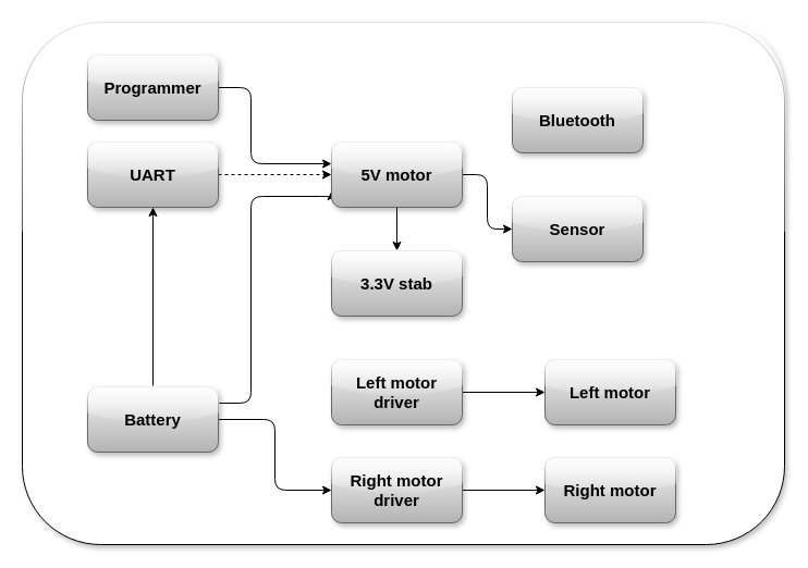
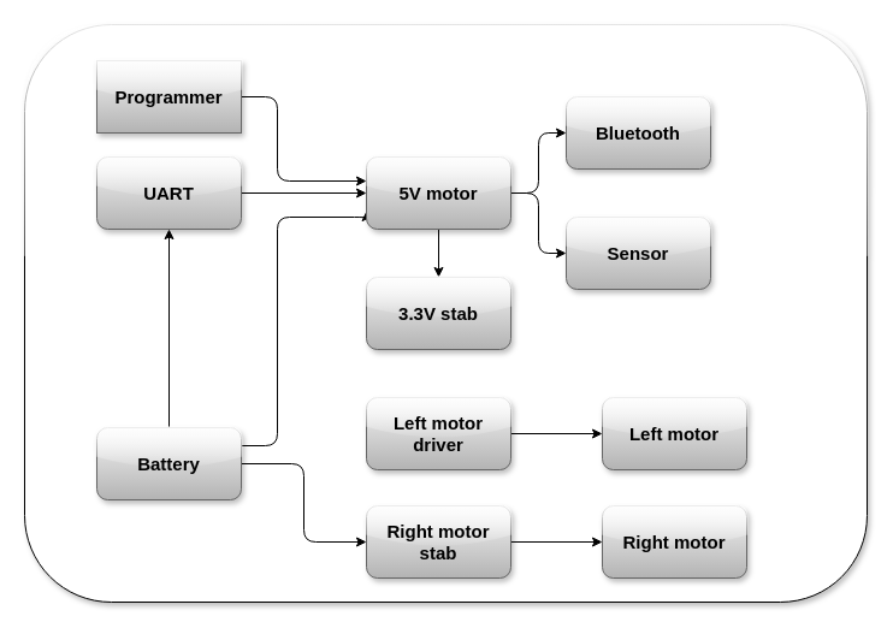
  <mxCell id="0" />
  <mxCell id="1" parent="0" />
  <mxCell id="2" value="" style="rounded=1;whiteSpace=wrap;html=1;labelBackgroundColor=none;glass=1;shadow=1;" parent="1" vertex="1"><mxGeometry x="20" y="20" width="700" height="480" as="geometry" /></mxCell>
  <mxCell id="3" style="edgeStyle=orthogonalEdgeStyle;rounded=1;orthogonalLoop=1;jettySize=auto;html=1;entryX=0;entryY=0.75;entryDx=0;entryDy=0;exitX=1;exitY=0.25;exitDx=0;exitDy=0;labelBackgroundColor=none;fontColor=default;" parent="1" source="6" target="10" edge="1"><mxGeometry relative="1" as="geometry"><Array as="points"><mxPoint x="230" y="370" /><mxPoint x="230" y="180" /><mxPoint x="304" y="180" /></Array></mxGeometry></mxCell>
  <mxCell id="4" style="edgeStyle=orthogonalEdgeStyle;rounded=1;orthogonalLoop=1;jettySize=auto;html=1;labelBackgroundColor=none;fontColor=default;" parent="1" source="6" target="23" edge="1"><mxGeometry relative="1" as="geometry" /></mxCell>
  <mxCell id="5" style="edgeStyle=orthogonalEdgeStyle;rounded=1;orthogonalLoop=1;jettySize=auto;html=1;entryX=0;entryY=0.5;entryDx=0;entryDy=0;labelBackgroundColor=none;fontColor=default;" parent="1" source="6" target="15" edge="1"><mxGeometry relative="1" as="geometry" /></mxCell>
  <mxCell id="6" value="&lt;b&gt;&lt;font style=&quot;font-size: 15px;&quot; color=&quot;#000000&quot;&gt;Battery&lt;/font&gt;&lt;/b&gt;" style="rounded=1;whiteSpace=wrap;html=1;glass=1;shadow=1;labelBackgroundColor=none;fillColor=#f5f5f5;gradientColor=#b3b3b3;strokeColor=#666666;" parent="1" vertex="1"><mxGeometry x="80" y="355" width="120" height="60" as="geometry" /></mxCell>
  <mxCell id="7" style="edgeStyle=orthogonalEdgeStyle;rounded=1;orthogonalLoop=1;jettySize=auto;html=1;labelBackgroundColor=none;fontColor=default;" parent="1" source="10" target="11" edge="1"><mxGeometry relative="1" as="geometry" /></mxCell>
+ <mxCell id="8" style="edgeStyle=orthogonalEdgeStyle;rounded=1;orthogonalLoop=1;jettySize=auto;html=1;entryX=0;entryY=0.5;entryDx=0;entryDy=0;labelBackgroundColor=none;fontColor=default;" parent="1" source="10" target="18" edge="1"><mxGeometry relative="1" as="geometry" /></mxCell>
  <mxCell id="9" style="edgeStyle=orthogonalEdgeStyle;rounded=1;orthogonalLoop=1;jettySize=auto;html=1;labelBackgroundColor=none;fontColor=default;" parent="1" source="10" target="19" edge="1"><mxGeometry relative="1" as="geometry" /></mxCell>
  <mxCell id="10" value="&lt;font color=&quot;#000000&quot;&gt;&lt;span style=&quot;font-size: 15px;&quot;&gt;&lt;b&gt;5V motor&lt;/b&gt;&lt;/span&gt;&lt;/font&gt;" style="rounded=1;whiteSpace=wrap;html=1;glass=1;shadow=1;labelBackgroundColor=none;fillColor=#f5f5f5;gradientColor=#b3b3b3;strokeColor=#666666;" parent="1" vertex="1"><mxGeometry x="304" y="130" width="120" height="60" as="geometry" /></mxCell>
  <mxCell id="11" value="&lt;font color=&quot;#000000&quot;&gt;&lt;span style=&quot;font-size: 15px;&quot;&gt;&lt;b&gt;3.3V stab&lt;/b&gt;&lt;/span&gt;&lt;/font&gt;" style="rounded=1;whiteSpace=wrap;html=1;glass=1;shadow=1;labelBackgroundColor=none;fillColor=#f5f5f5;gradientColor=#b3b3b3;strokeColor=#666666;" parent="1" vertex="1"><mxGeometry x="304" y="230" width="120" height="60" as="geometry" /></mxCell>
  <mxCell id="12" style="edgeStyle=orthogonalEdgeStyle;rounded=0;orthogonalLoop=1;jettySize=auto;html=1;" parent="1" source="13" target="16" edge="1"><mxGeometry relative="1" as="geometry" /></mxCell>
  <mxCell id="13" value="&lt;font color=&quot;#000000&quot;&gt;&lt;span style=&quot;font-size: 15px;&quot;&gt;&lt;b&gt;Left motor driver&lt;/b&gt;&lt;/span&gt;&lt;/font&gt;" style="rounded=1;whiteSpace=wrap;html=1;glass=1;shadow=1;labelBackgroundColor=none;fillColor=#f5f5f5;gradientColor=#b3b3b3;strokeColor=#666666;" parent="1" vertex="1"><mxGeometry x="304" y="330" width="120" height="60" as="geometry" /></mxCell>
  <mxCell id="14" style="edgeStyle=orthogonalEdgeStyle;rounded=0;orthogonalLoop=1;jettySize=auto;html=1;" parent="1" source="15" target="17" edge="1"><mxGeometry relative="1" as="geometry" /></mxCell>
- <mxCell id="15" value="&lt;font color=&quot;#000000&quot;&gt;&lt;span style=&quot;font-size: 15px;&quot;&gt;&lt;b&gt;Right motor driver&lt;/b&gt;&lt;/span&gt;&lt;/font&gt;" style="rounded=1;whiteSpace=wrap;html=1;glass=1;shadow=1;labelBackgroundColor=none;fillColor=#f5f5f5;gradientColor=#b3b3b3;strokeColor=#666666;" parent="1" vertex="1"><mxGeometry x="304" y="420" width="120" height="60" as="geometry" /></mxCell>
+ <mxCell id="15" value="&lt;font color=&quot;#000000&quot;&gt;&lt;span style=&quot;font-size: 15px;&quot;&gt;&lt;b&gt;Right motor stab&lt;/b&gt;&lt;/span&gt;&lt;/font&gt;" style="rounded=1;whiteSpace=wrap;html=1;glass=1;shadow=1;labelBackgroundColor=none;fillColor=#f5f5f5;gradientColor=#b3b3b3;strokeColor=#666666;" parent="1" vertex="1"><mxGeometry x="304" y="420" width="120" height="60" as="geometry" /></mxCell>
  <mxCell id="16" value="&lt;font color=&quot;#000000&quot;&gt;&lt;span style=&quot;font-size: 15px;&quot;&gt;&lt;b&gt;Left motor&lt;/b&gt;&lt;/span&gt;&lt;/font&gt;" style="rounded=1;whiteSpace=wrap;html=1;glass=1;shadow=1;labelBackgroundColor=none;fillColor=#f5f5f5;gradientColor=#b3b3b3;strokeColor=#666666;" parent="1" vertex="1"><mxGeometry x="500" y="330" width="120" height="60" as="geometry" /></mxCell>
  <mxCell id="17" value="&lt;font color=&quot;#000000&quot;&gt;&lt;span style=&quot;font-size: 15px;&quot;&gt;&lt;b&gt;Right motor&lt;/b&gt;&lt;/span&gt;&lt;/font&gt;" style="rounded=1;whiteSpace=wrap;html=1;glass=1;shadow=1;labelBackgroundColor=none;fillColor=#f5f5f5;gradientColor=#b3b3b3;strokeColor=#666666;" parent="1" vertex="1"><mxGeometry x="500" y="420" width="120" height="60" as="geometry" /></mxCell>
  <mxCell id="18" value="&lt;font color=&quot;#000000&quot;&gt;&lt;span style=&quot;font-size: 15px;&quot;&gt;&lt;b&gt;Bluetooth&lt;/b&gt;&lt;/span&gt;&lt;/font&gt;" style="rounded=1;whiteSpace=wrap;html=1;glass=1;shadow=1;labelBackgroundColor=none;fillColor=#f5f5f5;gradientColor=#b3b3b3;strokeColor=#666666;" parent="1" vertex="1"><mxGeometry x="470" y="80" width="120" height="60" as="geometry" /></mxCell>
  <mxCell id="19" value="&lt;font color=&quot;#000000&quot;&gt;&lt;span style=&quot;font-size: 15px;&quot;&gt;&lt;b&gt;Sensor&lt;/b&gt;&lt;/span&gt;&lt;/font&gt;" style="rounded=1;whiteSpace=wrap;html=1;glass=1;shadow=1;labelBackgroundColor=none;fillColor=#f5f5f5;gradientColor=#b3b3b3;strokeColor=#666666;" parent="1" vertex="1"><mxGeometry x="470" y="180" width="120" height="60" as="geometry" /></mxCell>
  <mxCell id="20" style="edgeStyle=orthogonalEdgeStyle;rounded=1;orthogonalLoop=1;jettySize=auto;html=1;exitX=1;exitY=0.5;exitDx=0;exitDy=0;labelBackgroundColor=none;fontColor=default;" parent="1" source="21" edge="1"><mxGeometry relative="1" as="geometry"><mxPoint x="304" y="150" as="targetPoint" /><Array as="points"><mxPoint x="230" y="80" /><mxPoint x="230" y="150" /></Array></mxGeometry></mxCell>
- <mxCell id="21" value="&lt;font color=&quot;#000000&quot;&gt;&lt;span style=&quot;font-size: 15px;&quot;&gt;&lt;b&gt;Programmer&lt;/b&gt;&lt;/span&gt;&lt;/font&gt;" style="rounded=1;whiteSpace=wrap;html=1;glass=1;shadow=1;labelBackgroundColor=none;fillColor=#f5f5f5;gradientColor=#b3b3b3;strokeColor=#666666;" parent="1" vertex="1"><mxGeometry x="80" y="50" width="120" height="60" as="geometry" /></mxCell>
- <mxCell id="22" style="edgeStyle=orthogonalEdgeStyle;rounded=1;orthogonalLoop=1;jettySize=auto;html=1;entryX=0;entryY=0.5;entryDx=0;entryDy=0;labelBackgroundColor=none;fontColor=default;dashed=1;" parent="1" source="23" target="10" edge="1"><mxGeometry relative="1" as="geometry" /></mxCell>
+ <mxCell id="21" value="&lt;font color=&quot;#000000&quot;&gt;&lt;span style=&quot;font-size: 15px;&quot;&gt;&lt;b&gt;Programmer&lt;/b&gt;&lt;/span&gt;&lt;/font&gt;" style="whiteSpace=wrap;html=1;glass=1;shadow=1;labelBackgroundColor=none;fillColor=#f5f5f5;gradientColor=#b3b3b3;strokeColor=#666666;rounded=0;" parent="1" vertex="1"><mxGeometry x="80" y="50" width="120" height="60" as="geometry" /></mxCell>
+ <mxCell id="22" style="edgeStyle=orthogonalEdgeStyle;rounded=1;orthogonalLoop=1;jettySize=auto;html=1;entryX=0;entryY=0.5;entryDx=0;entryDy=0;labelBackgroundColor=none;fontColor=default;" parent="1" source="23" target="10" edge="1"><mxGeometry relative="1" as="geometry" /></mxCell>
  <mxCell id="23" value="&lt;font color=&quot;#000000&quot;&gt;&lt;span style=&quot;font-size: 15px;&quot;&gt;&lt;b&gt;UART&lt;/b&gt;&lt;/span&gt;&lt;/font&gt;" style="rounded=1;whiteSpace=wrap;html=1;glass=1;shadow=1;labelBackgroundColor=none;fillColor=#f5f5f5;gradientColor=#b3b3b3;strokeColor=#666666;" parent="1" vertex="1"><mxGeometry x="80" y="130" width="120" height="60" as="geometry" /></mxCell>
  <mxCell id="24" style="edgeStyle=orthogonalEdgeStyle;rounded=0;orthogonalLoop=1;jettySize=auto;html=1;exitX=0.5;exitY=1;exitDx=0;exitDy=0;" parent="1" source="2" target="2" edge="1"><mxGeometry relative="1" as="geometry" /></mxCell>
